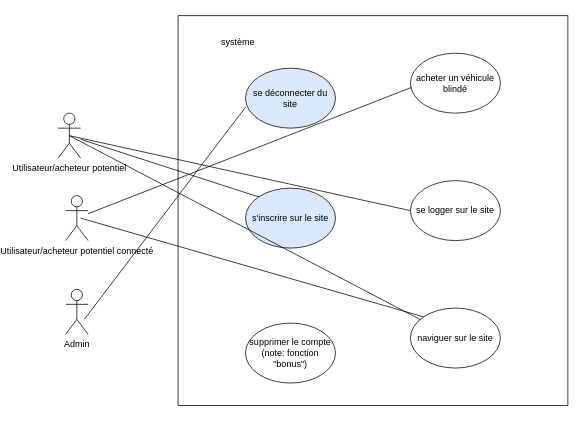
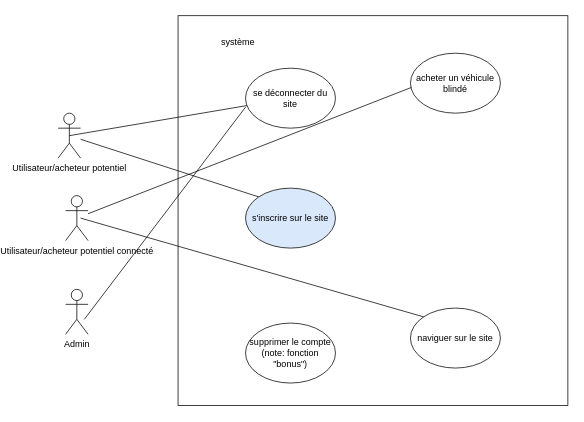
  <mxCell id="0" />
  <mxCell id="1" parent="0" />
  <mxCell id="2" value="" style="whiteSpace=wrap;html=1;aspect=fixed;" vertex="1" parent="1"><mxGeometry x="180" y="20" width="520" height="520" as="geometry" /></mxCell>
  <mxCell id="3" value="Utilisateur/acheteur potentiel" style="shape=umlActor;verticalLabelPosition=bottom;labelBackgroundColor=#ffffff;verticalAlign=top;html=1;outlineConnect=0;" parent="1" vertex="1"><mxGeometry x="20" y="150" width="30" height="60" as="geometry" /></mxCell>
  <mxCell id="4" value="acheter un véhicule blindé" style="ellipse;whiteSpace=wrap;html=1;" parent="1" vertex="1"><mxGeometry x="490" y="70" width="120" height="80" as="geometry" /></mxCell>
- <mxCell id="5" value="se logger sur le site" style="ellipse;whiteSpace=wrap;html=1;fillColor=none;" parent="1" vertex="1"><mxGeometry x="490" y="240" width="120" height="80" as="geometry" /></mxCell>
  <mxCell id="6" value="naviguer sur le site" style="ellipse;whiteSpace=wrap;html=1;" parent="1" vertex="1"><mxGeometry x="490" y="410" width="120" height="80" as="geometry" /></mxCell>
- <mxCell id="7" value="se déconnecter du site" style="ellipse;whiteSpace=wrap;html=1;fillColor=#dae8fc;" parent="1" vertex="1"><mxGeometry x="270" y="90" width="120" height="80" as="geometry" /></mxCell>
+ <mxCell id="7" value="se déconnecter du site" style="ellipse;whiteSpace=wrap;html=1;" parent="1" vertex="1"><mxGeometry x="270" y="90" width="120" height="80" as="geometry" /></mxCell>
  <mxCell id="8" value="" style="endArrow=none;html=1;endFill=0;entryX=0;entryY=0;entryDx=0;entryDy=0;" parent="1" edge="1" target="9" source="3"><mxGeometry width="50" height="50" relative="1" as="geometry"><mxPoint x="80" y="180" as="sourcePoint" /><mxPoint x="140" y="140" as="targetPoint" /></mxGeometry></mxCell>
  <mxCell id="9" value="s'inscrire sur le site" style="ellipse;whiteSpace=wrap;html=1;fillColor=#dae8fc;" parent="1" vertex="1"><mxGeometry x="270" y="250" width="120" height="80" as="geometry" /></mxCell>
  <mxCell id="10" value="supprimer le compte&lt;br&gt;(note: fonction &quot;bonus&quot;)" style="ellipse;whiteSpace=wrap;html=1;" parent="1" vertex="1"><mxGeometry x="270" y="430" width="120" height="80" as="geometry" /></mxCell>
  <mxCell id="11" value="système" style="text;html=1;strokeColor=none;fillColor=none;align=center;verticalAlign=middle;whiteSpace=wrap;rounded=0;" vertex="1" parent="1"><mxGeometry x="230" y="40" width="60" height="30" as="geometry" /></mxCell>
  <mxCell id="12" value="Utilisateur/acheteur potentiel connecté" style="shape=umlActor;verticalLabelPosition=bottom;labelBackgroundColor=#ffffff;verticalAlign=top;html=1;outlineConnect=0;" vertex="1" parent="1"><mxGeometry x="30" y="260" width="30" height="60" as="geometry" /></mxCell>
  <mxCell id="13" value="Admin" style="shape=umlActor;verticalLabelPosition=bottom;labelBackgroundColor=#ffffff;verticalAlign=top;html=1;outlineConnect=0;" vertex="1" parent="1"><mxGeometry x="30" y="385" width="30" height="60" as="geometry" /></mxCell>
- <mxCell id="14" value="" style="endArrow=none;html=1;rounded=0;exitX=0.5;exitY=0.5;exitDx=0;exitDy=0;exitPerimeter=0;" edge="1" parent="1" source="3" target="6"><mxGeometry width="50" height="50" relative="1" as="geometry"><mxPoint x="340" y="310" as="sourcePoint" /><mxPoint x="390" y="260" as="targetPoint" /></mxGeometry></mxCell>
+ <mxCell id="14" value="" style="endArrow=none;html=1;rounded=0;exitX=0.5;exitY=0.5;exitDx=0;exitDy=0;exitPerimeter=0;" edge="1" parent="1" source="3" target="7"><mxGeometry width="50" height="50" relative="1" as="geometry"><mxPoint x="340" y="310" as="sourcePoint" /><mxPoint x="390" y="260" as="targetPoint" /></mxGeometry></mxCell>
  <mxCell id="15" value="" style="endArrow=none;html=1;rounded=0;entryX=0;entryY=0;entryDx=0;entryDy=0;" edge="1" parent="1" target="6"><mxGeometry width="50" height="50" relative="1" as="geometry"><mxPoint x="50" y="290" as="sourcePoint" /><mxPoint x="390" y="260" as="targetPoint" /></mxGeometry></mxCell>
  <mxCell id="16" value="" style="endArrow=none;html=1;rounded=0;entryX=0.01;entryY=0.571;entryDx=0;entryDy=0;entryPerimeter=0;" edge="1" parent="1" source="12" target="4"><mxGeometry width="50" height="50" relative="1" as="geometry"><mxPoint x="340" y="310" as="sourcePoint" /><mxPoint x="390" y="260" as="targetPoint" /></mxGeometry></mxCell>
- <mxCell id="17" value="" style="endArrow=none;html=1;rounded=0;exitX=0.5;exitY=0.5;exitDx=0;exitDy=0;exitPerimeter=0;entryX=0;entryY=0.5;entryDx=0;entryDy=0;" edge="1" parent="1" source="3" target="5"><mxGeometry width="50" height="50" relative="1" as="geometry"><mxPoint x="340" y="310" as="sourcePoint" /><mxPoint x="390" y="260" as="targetPoint" /></mxGeometry></mxCell>
  <mxCell id="18" value="" style="endArrow=none;html=1;rounded=0;exitX=0.5;exitY=0.5;exitDx=0;exitDy=0;exitPerimeter=0;entryX=0.003;entryY=0.644;entryDx=0;entryDy=0;entryPerimeter=0;" edge="1" parent="1" target="7"><mxGeometry width="50" height="50" relative="1" as="geometry"><mxPoint x="55" y="425" as="sourcePoint" /><mxPoint x="517.574" y="431.716" as="targetPoint" /></mxGeometry></mxCell>
